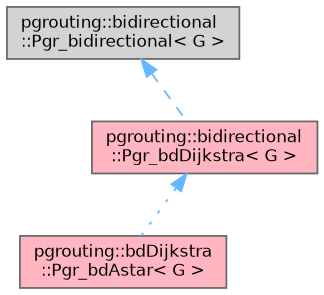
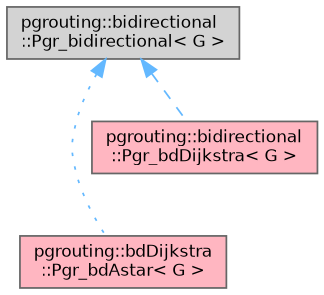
  digraph {
    rankdir=TB
    node [color=gray40 fillcolor=lightpink fontname=Helvetica fontsize=10 shape=box style=filled]
    edge [color=steelblue1 dir=back fontname=Helvetica fontsize=10 labelfontname=Helvetica labelfontsize=10]
    n1 [fillcolor=lightgrey fontcolor=black height=0.2 label="pgrouting::bidirectional\l::Pgr_bidirectional\< G \>" width=0.4]
    n2 [height=0.2 label="pgrouting::bdDijkstra\l::Pgr_bdAstar\< G \>" width=0.4]
    n3 [height=0.2 label="pgrouting::bidirectional\l::Pgr_bdDijkstra\< G \>" width=0.4]
-   n3 -> n2 [style=dotted]
+   n1 -> n2 [style=dotted]
    n1 -> n3 [style=dashed]
  }
